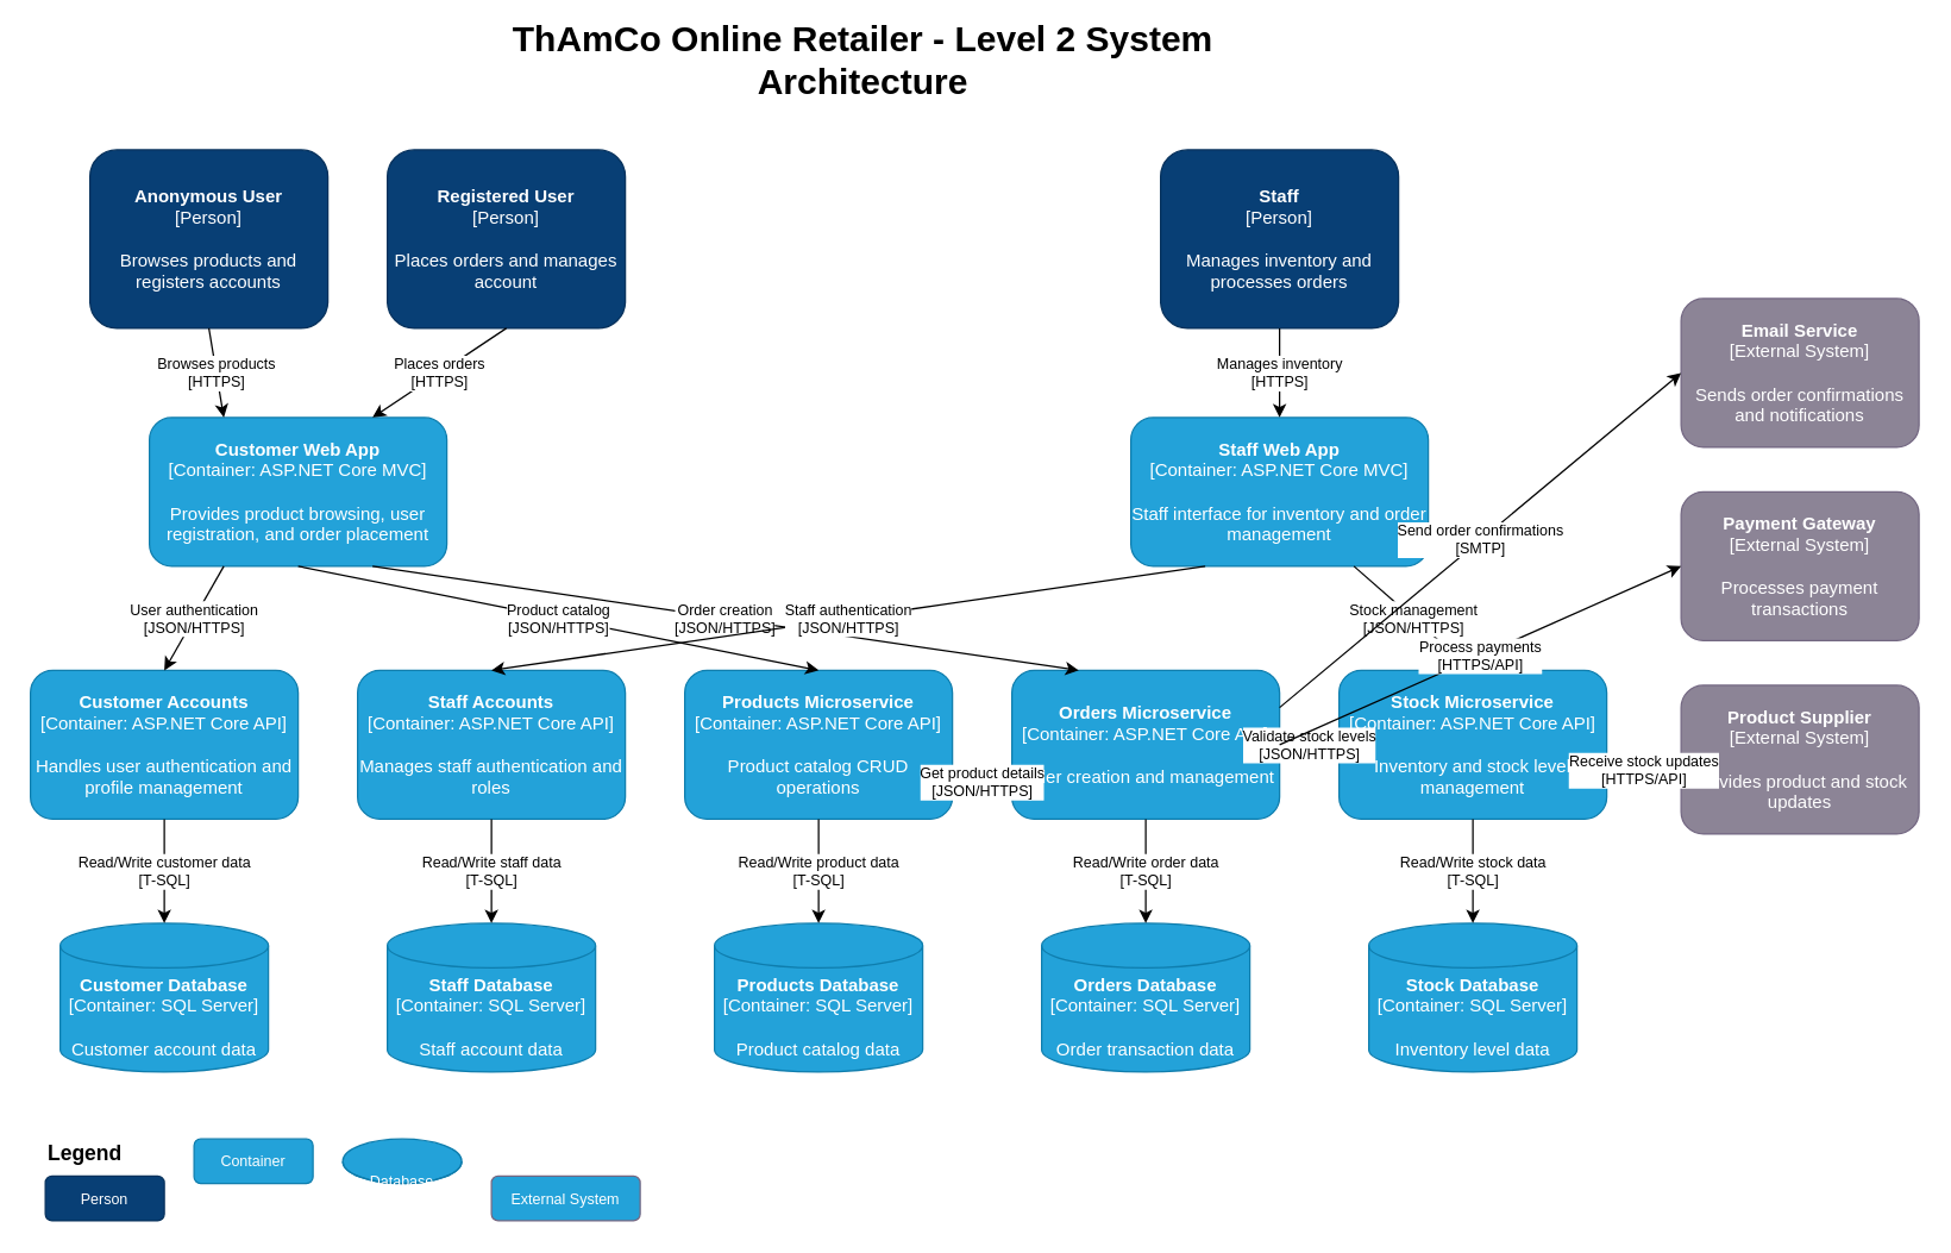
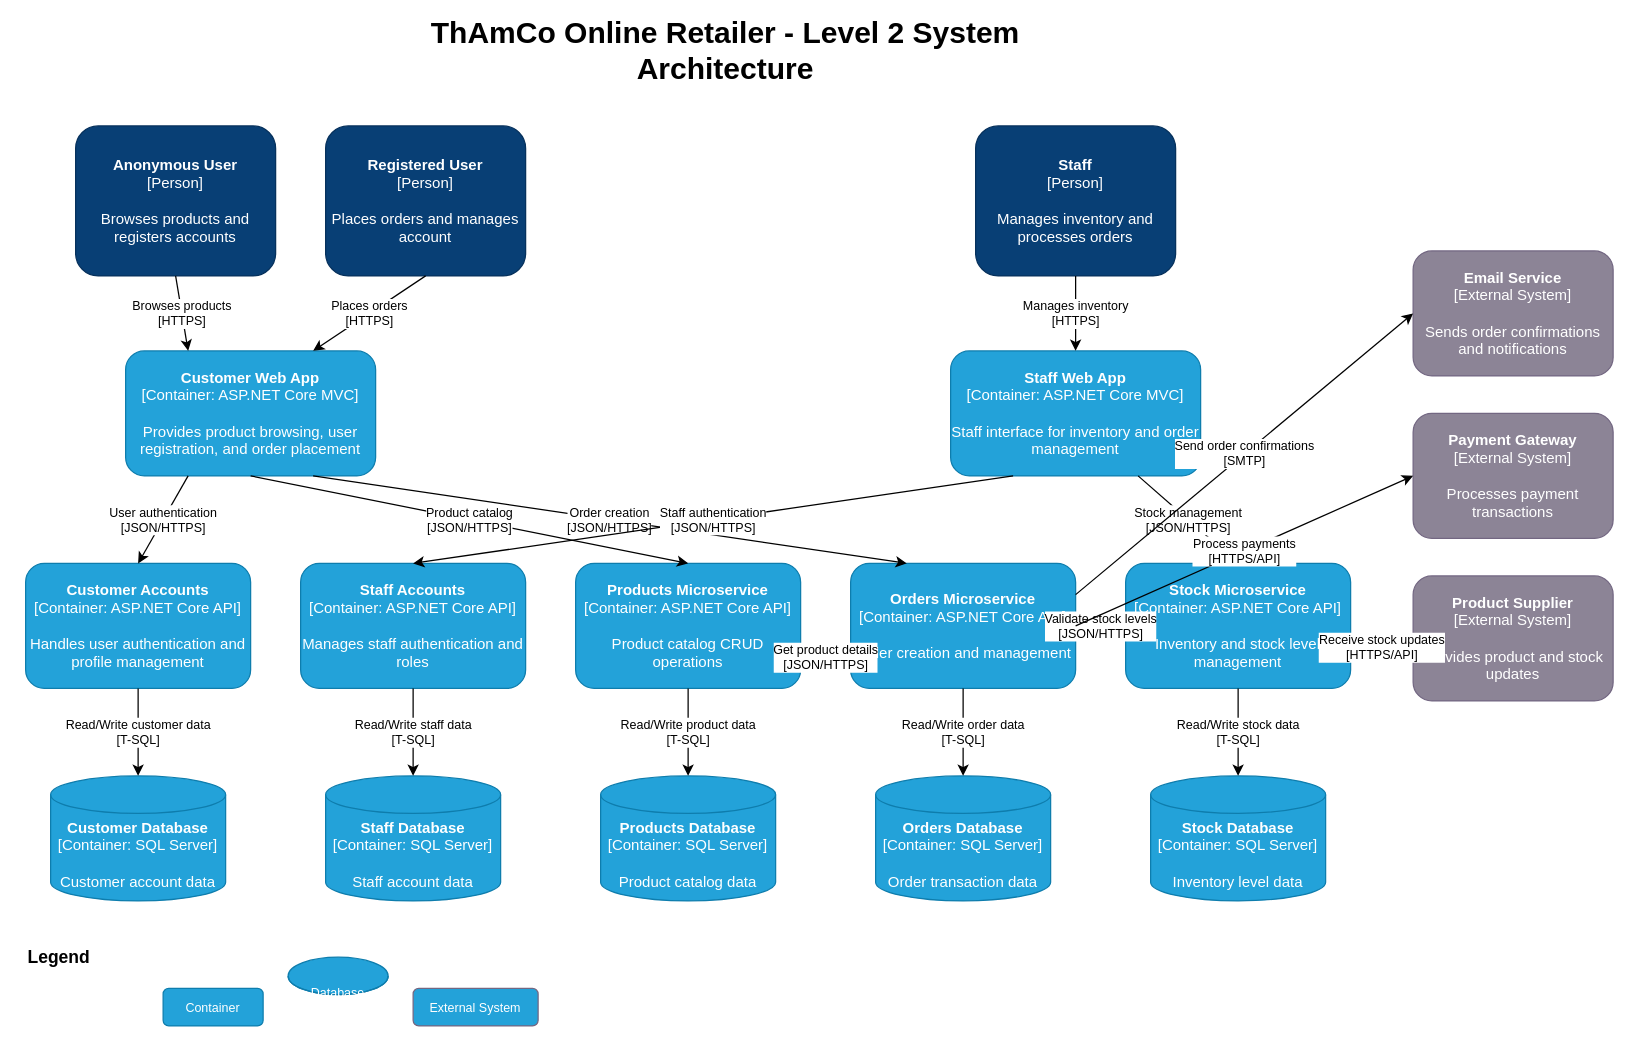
  <mxCell id="0" />
  <mxCell id="1" parent="0" />
  <mxCell id="2" value="ThAmCo Online Retailer - Level 2 System Architecture" style="text;html=1;strokeColor=none;fillColor=none;align=center;verticalAlign=middle;whiteSpace=wrap;rounded=0;fontSize=24;fontStyle=1;" vertex="1" parent="1"><mxGeometry x="280" y="20" width="600" height="40" as="geometry" /></mxCell>
  <mxCell id="3" value="&lt;b&gt;Anonymous User&lt;/b&gt;&lt;br&gt;[Person]&lt;br&gt;&lt;br&gt;Browses products and registers accounts" style="rounded=1;whiteSpace=wrap;html=1;fillColor=#083F75;strokeColor=#06315C;fontColor=#ffffff;verticalAlign=middle;fontSize=12;" vertex="1" parent="1"><mxGeometry x="60" y="100" width="160" height="120" as="geometry" /></mxCell>
  <mxCell id="4" value="&lt;b&gt;Registered User&lt;/b&gt;&lt;br&gt;[Person]&lt;br&gt;&lt;br&gt;Places orders and manages account" style="rounded=1;whiteSpace=wrap;html=1;fillColor=#083F75;strokeColor=#06315C;fontColor=#ffffff;verticalAlign=middle;fontSize=12;" vertex="1" parent="1"><mxGeometry x="260" y="100" width="160" height="120" as="geometry" /></mxCell>
  <mxCell id="5" value="&lt;b&gt;Staff&lt;/b&gt;&lt;br&gt;[Person]&lt;br&gt;&lt;br&gt;Manages inventory and processes orders" style="rounded=1;whiteSpace=wrap;html=1;fillColor=#083F75;strokeColor=#06315C;fontColor=#ffffff;verticalAlign=middle;fontSize=12;" vertex="1" parent="1"><mxGeometry x="780" y="100" width="160" height="120" as="geometry" /></mxCell>
  <mxCell id="6" value="&lt;b&gt;Customer Web App&lt;/b&gt;&lt;br&gt;[Container: ASP.NET Core MVC]&lt;br&gt;&lt;br&gt;Provides product browsing, user registration, and order placement" style="rounded=1;whiteSpace=wrap;html=1;fillColor=#23A2D9;strokeColor=#0E7DAD;fontColor=#ffffff;verticalAlign=middle;fontSize=12;" vertex="1" parent="1"><mxGeometry x="100" y="280" width="200" height="100" as="geometry" /></mxCell>
  <mxCell id="7" value="&lt;b&gt;Staff Web App&lt;/b&gt;&lt;br&gt;[Container: ASP.NET Core MVC]&lt;br&gt;&lt;br&gt;Staff interface for inventory and order management" style="rounded=1;whiteSpace=wrap;html=1;fillColor=#23A2D9;strokeColor=#0E7DAD;fontColor=#ffffff;verticalAlign=middle;fontSize=12;" vertex="1" parent="1"><mxGeometry x="760" y="280" width="200" height="100" as="geometry" /></mxCell>
  <mxCell id="8" value="&lt;b&gt;Customer Accounts&lt;/b&gt;&lt;br&gt;[Container: ASP.NET Core API]&lt;br&gt;&lt;br&gt;Handles user authentication and profile management" style="rounded=1;whiteSpace=wrap;html=1;fillColor=#23A2D9;strokeColor=#0E7DAD;fontColor=#ffffff;verticalAlign=middle;fontSize=12;" vertex="1" parent="1"><mxGeometry x="20" y="450" width="180" height="100" as="geometry" /></mxCell>
  <mxCell id="9" value="&lt;b&gt;Staff Accounts&lt;/b&gt;&lt;br&gt;[Container: ASP.NET Core API]&lt;br&gt;&lt;br&gt;Manages staff authentication and roles" style="rounded=1;whiteSpace=wrap;html=1;fillColor=#23A2D9;strokeColor=#0E7DAD;fontColor=#ffffff;verticalAlign=middle;fontSize=12;" vertex="1" parent="1"><mxGeometry x="240" y="450" width="180" height="100" as="geometry" /></mxCell>
  <mxCell id="10" value="&lt;b&gt;Products Microservice&lt;/b&gt;&lt;br&gt;[Container: ASP.NET Core API]&lt;br&gt;&lt;br&gt;Product catalog CRUD operations" style="rounded=1;whiteSpace=wrap;html=1;fillColor=#23A2D9;strokeColor=#0E7DAD;fontColor=#ffffff;verticalAlign=middle;fontSize=12;" vertex="1" parent="1"><mxGeometry x="460" y="450" width="180" height="100" as="geometry" /></mxCell>
  <mxCell id="11" value="&lt;b&gt;Orders Microservice&lt;/b&gt;&lt;br&gt;[Container: ASP.NET Core API]&lt;br&gt;&lt;br&gt;Order creation and management" style="rounded=1;whiteSpace=wrap;html=1;fillColor=#23A2D9;strokeColor=#0E7DAD;fontColor=#ffffff;verticalAlign=middle;fontSize=12;" vertex="1" parent="1"><mxGeometry x="680" y="450" width="180" height="100" as="geometry" /></mxCell>
  <mxCell id="12" value="&lt;b&gt;Stock Microservice&lt;/b&gt;&lt;br&gt;[Container: ASP.NET Core API]&lt;br&gt;&lt;br&gt;Inventory and stock level management" style="rounded=1;whiteSpace=wrap;html=1;fillColor=#23A2D9;strokeColor=#0E7DAD;fontColor=#ffffff;verticalAlign=middle;fontSize=12;" vertex="1" parent="1"><mxGeometry x="900" y="450" width="180" height="100" as="geometry" /></mxCell>
  <mxCell id="13" value="&lt;b&gt;Customer Database&lt;/b&gt;&lt;br&gt;[Container: SQL Server]&lt;br&gt;&lt;br&gt;Customer account data" style="shape=cylinder3;whiteSpace=wrap;html=1;boundedLbl=1;backgroundOutline=1;size=15;fillColor=#23A2D9;strokeColor=#0E7DAD;fontColor=#ffffff;verticalAlign=middle;fontSize=12;" vertex="1" parent="1"><mxGeometry x="40" y="620" width="140" height="100" as="geometry" /></mxCell>
  <mxCell id="14" value="&lt;b&gt;Staff Database&lt;/b&gt;&lt;br&gt;[Container: SQL Server]&lt;br&gt;&lt;br&gt;Staff account data" style="shape=cylinder3;whiteSpace=wrap;html=1;boundedLbl=1;backgroundOutline=1;size=15;fillColor=#23A2D9;strokeColor=#0E7DAD;fontColor=#ffffff;verticalAlign=middle;fontSize=12;" vertex="1" parent="1"><mxGeometry x="260" y="620" width="140" height="100" as="geometry" /></mxCell>
  <mxCell id="15" value="&lt;b&gt;Products Database&lt;/b&gt;&lt;br&gt;[Container: SQL Server]&lt;br&gt;&lt;br&gt;Product catalog data" style="shape=cylinder3;whiteSpace=wrap;html=1;boundedLbl=1;backgroundOutline=1;size=15;fillColor=#23A2D9;strokeColor=#0E7DAD;fontColor=#ffffff;verticalAlign=middle;fontSize=12;" vertex="1" parent="1"><mxGeometry x="480" y="620" width="140" height="100" as="geometry" /></mxCell>
  <mxCell id="16" value="&lt;b&gt;Orders Database&lt;/b&gt;&lt;br&gt;[Container: SQL Server]&lt;br&gt;&lt;br&gt;Order transaction data" style="shape=cylinder3;whiteSpace=wrap;html=1;boundedLbl=1;backgroundOutline=1;size=15;fillColor=#23A2D9;strokeColor=#0E7DAD;fontColor=#ffffff;verticalAlign=middle;fontSize=12;" vertex="1" parent="1"><mxGeometry x="700" y="620" width="140" height="100" as="geometry" /></mxCell>
  <mxCell id="17" value="&lt;b&gt;Stock Database&lt;/b&gt;&lt;br&gt;[Container: SQL Server]&lt;br&gt;&lt;br&gt;Inventory level data" style="shape=cylinder3;whiteSpace=wrap;html=1;boundedLbl=1;backgroundOutline=1;size=15;fillColor=#23A2D9;strokeColor=#0E7DAD;fontColor=#ffffff;verticalAlign=middle;fontSize=12;" vertex="1" parent="1"><mxGeometry x="920" y="620" width="140" height="100" as="geometry" /></mxCell>
  <mxCell id="18" value="&lt;b&gt;Email Service&lt;/b&gt;&lt;br&gt;[External System]&lt;br&gt;&lt;br&gt;Sends order confirmations and notifications" style="rounded=1;whiteSpace=wrap;html=1;fillColor=#8C8496;strokeColor=#736782;fontColor=#ffffff;verticalAlign=middle;fontSize=12;" vertex="1" parent="1"><mxGeometry x="1130" y="200" width="160" height="100" as="geometry" /></mxCell>
  <mxCell id="19" value="&lt;b&gt;Payment Gateway&lt;/b&gt;&lt;br&gt;[External System]&lt;br&gt;&lt;br&gt;Processes payment transactions" style="rounded=1;whiteSpace=wrap;html=1;fillColor=#8C8496;strokeColor=#736782;fontColor=#ffffff;verticalAlign=middle;fontSize=12;" vertex="1" parent="1"><mxGeometry x="1130" y="330" width="160" height="100" as="geometry" /></mxCell>
  <mxCell id="20" value="&lt;b&gt;Product Supplier&lt;/b&gt;&lt;br&gt;[External System]&lt;br&gt;&lt;br&gt;Provides product and stock updates" style="rounded=1;whiteSpace=wrap;html=1;fillColor=#8C8496;strokeColor=#736782;fontColor=#ffffff;verticalAlign=middle;fontSize=12;" vertex="1" parent="1"><mxGeometry x="1130" y="460" width="160" height="100" as="geometry" /></mxCell>
  <mxCell id="21" value="Browses products&lt;br&gt;[HTTPS]" style="endArrow=classic;html=1;rounded=0;entryX=0.25;entryY=0;entryDx=0;entryDy=0;exitX=0.5;exitY=1;exitDx=0;exitDy=0;fontSize=10;" edge="1" parent="1" source="3" target="6"><mxGeometry width="50" height="50" relative="1" as="geometry"><mxPoint x="140" y="240" as="sourcePoint" /><mxPoint x="150" y="280" as="targetPoint" /></mxGeometry></mxCell>
  <mxCell id="22" value="Places orders&lt;br&gt;[HTTPS]" style="endArrow=classic;html=1;rounded=0;entryX=0.75;entryY=0;entryDx=0;entryDy=0;exitX=0.5;exitY=1;exitDx=0;exitDy=0;fontSize=10;" edge="1" parent="1" source="4" target="6"><mxGeometry width="50" height="50" relative="1" as="geometry"><mxPoint x="340" y="240" as="sourcePoint" /><mxPoint x="250" y="280" as="targetPoint" /></mxGeometry></mxCell>
  <mxCell id="23" value="Manages inventory&lt;br&gt;[HTTPS]" style="endArrow=classic;html=1;rounded=0;entryX=0.5;entryY=0;entryDx=0;entryDy=0;exitX=0.5;exitY=1;exitDx=0;exitDy=0;fontSize=10;" edge="1" parent="1" source="5" target="7"><mxGeometry width="50" height="50" relative="1" as="geometry"><mxPoint x="860" y="240" as="sourcePoint" /><mxPoint x="860" y="280" as="targetPoint" /></mxGeometry></mxCell>
  <mxCell id="24" value="User authentication&lt;br&gt;[JSON/HTTPS]" style="endArrow=classic;html=1;rounded=0;entryX=0.5;entryY=0;entryDx=0;entryDy=0;exitX=0.25;exitY=1;exitDx=0;exitDy=0;fontSize=10;" edge="1" parent="1" source="6" target="8"><mxGeometry width="50" height="50" relative="1" as="geometry"><mxPoint x="150" y="390" as="sourcePoint" /><mxPoint x="110" y="450" as="targetPoint" /></mxGeometry></mxCell>
  <mxCell id="25" value="Product catalog&lt;br&gt;[JSON/HTTPS]" style="endArrow=classic;html=1;rounded=0;entryX=0.5;entryY=0;entryDx=0;entryDy=0;exitX=0.5;exitY=1;exitDx=0;exitDy=0;fontSize=10;" edge="1" parent="1" source="6" target="10"><mxGeometry width="50" height="50" relative="1" as="geometry"><mxPoint x="200" y="390" as="sourcePoint" /><mxPoint x="550" y="450" as="targetPoint" /></mxGeometry></mxCell>
  <mxCell id="26" value="Order creation&lt;br&gt;[JSON/HTTPS]" style="endArrow=classic;html=1;rounded=0;entryX=0.25;entryY=0;entryDx=0;entryDy=0;exitX=0.75;exitY=1;exitDx=0;exitDy=0;fontSize=10;" edge="1" parent="1" source="6" target="11"><mxGeometry width="50" height="50" relative="1" as="geometry"><mxPoint x="250" y="390" as="sourcePoint" /><mxPoint x="725" y="450" as="targetPoint" /></mxGeometry></mxCell>
  <mxCell id="27" value="Staff authentication&lt;br&gt;[JSON/HTTPS]" style="endArrow=classic;html=1;rounded=0;entryX=0.5;entryY=0;entryDx=0;entryDy=0;exitX=0.25;exitY=1;exitDx=0;exitDy=0;fontSize=10;" edge="1" parent="1" source="7" target="9"><mxGeometry width="50" height="50" relative="1" as="geometry"><mxPoint x="810" y="390" as="sourcePoint" /><mxPoint x="330" y="450" as="targetPoint" /></mxGeometry></mxCell>
  <mxCell id="28" value="Stock management&lt;br&gt;[JSON/HTTPS]" style="endArrow=classic;html=1;rounded=0;entryX=0.5;entryY=0;entryDx=0;entryDy=0;exitX=0.75;exitY=1;exitDx=0;exitDy=0;fontSize=10;" edge="1" parent="1" source="7" target="12"><mxGeometry width="50" height="50" relative="1" as="geometry"><mxPoint x="910" y="390" as="sourcePoint" /><mxPoint x="990" y="450" as="targetPoint" /></mxGeometry></mxCell>
  <mxCell id="29" value="Read/Write customer data&lt;br&gt;[T-SQL]" style="endArrow=classic;html=1;rounded=0;entryX=0.5;entryY=0;entryDx=0;entryDy=0;entryPerimeter=0;exitX=0.5;exitY=1;exitDx=0;exitDy=0;fontSize=10;" edge="1" parent="1" source="8" target="13"><mxGeometry width="50" height="50" relative="1" as="geometry"><mxPoint x="110" y="560" as="sourcePoint" /><mxPoint x="110" y="620" as="targetPoint" /></mxGeometry></mxCell>
  <mxCell id="30" value="Read/Write staff data&lt;br&gt;[T-SQL]" style="endArrow=classic;html=1;rounded=0;entryX=0.5;entryY=0;entryDx=0;entryDy=0;entryPerimeter=0;exitX=0.5;exitY=1;exitDx=0;exitDy=0;fontSize=10;" edge="1" parent="1" source="9" target="14"><mxGeometry width="50" height="50" relative="1" as="geometry"><mxPoint x="330" y="560" as="sourcePoint" /><mxPoint x="330" y="620" as="targetPoint" /></mxGeometry></mxCell>
  <mxCell id="31" value="Read/Write product data&lt;br&gt;[T-SQL]" style="endArrow=classic;html=1;rounded=0;entryX=0.5;entryY=0;entryDx=0;entryDy=0;entryPerimeter=0;exitX=0.5;exitY=1;exitDx=0;exitDy=0;fontSize=10;" edge="1" parent="1" source="10" target="15"><mxGeometry width="50" height="50" relative="1" as="geometry"><mxPoint x="550" y="560" as="sourcePoint" /><mxPoint x="550" y="620" as="targetPoint" /></mxGeometry></mxCell>
  <mxCell id="32" value="Read/Write order data&lt;br&gt;[T-SQL]" style="endArrow=classic;html=1;rounded=0;entryX=0.5;entryY=0;entryDx=0;entryDy=0;entryPerimeter=0;exitX=0.5;exitY=1;exitDx=0;exitDy=0;fontSize=10;" edge="1" parent="1" source="11" target="16"><mxGeometry width="50" height="50" relative="1" as="geometry"><mxPoint x="770" y="560" as="sourcePoint" /><mxPoint x="770" y="620" as="targetPoint" /></mxGeometry></mxCell>
  <mxCell id="33" value="Read/Write stock data&lt;br&gt;[T-SQL]" style="endArrow=classic;html=1;rounded=0;entryX=0.5;entryY=0;entryDx=0;entryDy=0;entryPerimeter=0;exitX=0.5;exitY=1;exitDx=0;exitDy=0;fontSize=10;" edge="1" parent="1" source="12" target="17"><mxGeometry width="50" height="50" relative="1" as="geometry"><mxPoint x="990" y="560" as="sourcePoint" /><mxPoint x="990" y="620" as="targetPoint" /></mxGeometry></mxCell>
  <mxCell id="34" value="Validate stock levels&lt;br&gt;[JSON/HTTPS]" style="endArrow=classic;html=1;rounded=0;entryX=0;entryY=0.5;entryDx=0;entryDy=0;exitX=1;exitY=0.5;exitDx=0;exitDy=0;fontSize=10;" edge="1" parent="1" source="11" target="12"><mxGeometry width="50" height="50" relative="1" as="geometry"><mxPoint x="860" y="500" as="sourcePoint" /><mxPoint x="900" y="500" as="targetPoint" /></mxGeometry></mxCell>
  <mxCell id="35" value="Get product details&lt;br&gt;[JSON/HTTPS]" style="endArrow=classic;html=1;rounded=0;entryX=1;entryY=0.75;entryDx=0;entryDy=0;exitX=0;exitY=0.75;exitDx=0;exitDy=0;fontSize=10;" edge="1" parent="1" source="11" target="10"><mxGeometry width="50" height="50" relative="1" as="geometry"><mxPoint x="680" y="525" as="sourcePoint" /><mxPoint x="640" y="525" as="targetPoint" /></mxGeometry></mxCell>
  <mxCell id="36" value="Send order confirmations&lt;br&gt;[SMTP]" style="endArrow=classic;html=1;rounded=0;entryX=0;entryY=0.5;entryDx=0;entryDy=0;exitX=1;exitY=0.25;exitDx=0;exitDy=0;fontSize=10;" edge="1" parent="1" source="11" target="18"><mxGeometry width="50" height="50" relative="1" as="geometry"><mxPoint x="860" y="475" as="sourcePoint" /><mxPoint x="1130" y="250" as="targetPoint" /></mxGeometry></mxCell>
  <mxCell id="37" value="Process payments&lt;br&gt;[HTTPS/API]" style="endArrow=classic;html=1;rounded=0;entryX=0;entryY=0.5;entryDx=0;entryDy=0;exitX=1;exitY=0.5;exitDx=0;exitDy=0;fontSize=10;" edge="1" parent="1" source="11" target="19"><mxGeometry width="50" height="50" relative="1" as="geometry"><mxPoint x="860" y="500" as="sourcePoint" /><mxPoint x="1130" y="380" as="targetPoint" /></mxGeometry></mxCell>
  <mxCell id="38" value="Receive stock updates&lt;br&gt;[HTTPS/API]" style="endArrow=classic;html=1;rounded=0;entryX=1;entryY=0.75;entryDx=0;entryDy=0;exitX=0;exitY=0.5;exitDx=0;exitDy=0;fontSize=10;" edge="1" parent="1" source="20" target="12"><mxGeometry width="50" height="50" relative="1" as="geometry"><mxPoint x="1130" y="510" as="sourcePoint" /><mxPoint x="1080" y="525" as="targetPoint" /></mxGeometry></mxCell>
- <mxCell id="39" value="&lt;b&gt;Legend&lt;/b&gt;" style="text;html=1;strokeColor=none;fillColor=none;align=left;verticalAlign=top;whiteSpace=wrap;rounded=0;fontSize=14;fontStyle=1;" vertex="1" parent="1"><mxGeometry x="30" y="760" width="80" height="30" as="geometry" /></mxCell>
- <mxCell id="40" value="Person" style="rounded=1;whiteSpace=wrap;html=1;fillColor=#083F75;strokeColor=#06315C;fontColor=#ffffff;fontSize=10;" vertex="1" parent="1"><mxGeometry x="30" y="790" width="80" height="30" as="geometry" /></mxCell>
- <mxCell id="41" value="Container" style="rounded=1;whiteSpace=wrap;html=1;fillColor=#23A2D9;strokeColor=#0E7DAD;fontColor=#ffffff;fontSize=10;" vertex="1" parent="1"><mxGeometry x="130" y="765" width="80" height="30" as="geometry" /></mxCell>
+ <mxCell id="39" value="&lt;b&gt;Legend&lt;/b&gt;" style="text;html=1;strokeColor=none;fillColor=none;align=left;verticalAlign=top;whiteSpace=wrap;rounded=0;fontSize=14;fontStyle=1;" vertex="1" parent="1"><mxGeometry x="20" y="750" width="80" height="30" as="geometry" /></mxCell>
+ <mxCell id="41" value="Container" style="rounded=1;whiteSpace=wrap;html=1;fillColor=#23A2D9;strokeColor=#0E7DAD;fontColor=#ffffff;fontSize=10;" vertex="1" parent="1"><mxGeometry x="130" y="790" width="80" height="30" as="geometry" /></mxCell>
  <mxCell id="42" value="Database" style="shape=cylinder3;whiteSpace=wrap;html=1;boundedLbl=1;backgroundOutline=1;size=15;fillColor=#23A2D9;strokeColor=#0E7DAD;fontColor=#ffffff;fontSize=10;" vertex="1" parent="1"><mxGeometry x="230" y="765" width="80" height="30" as="geometry" /></mxCell>
  <mxCell id="43" value="External System" style="rounded=1;whiteSpace=wrap;html=1;fillColor=#23a2d9;strokeColor=#736782;fontColor=#ffffff;fontSize=10;" vertex="1" parent="1"><mxGeometry x="330" y="790" width="100" height="30" as="geometry" /></mxCell>
